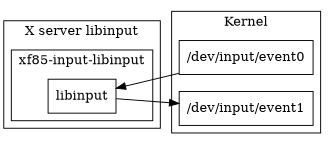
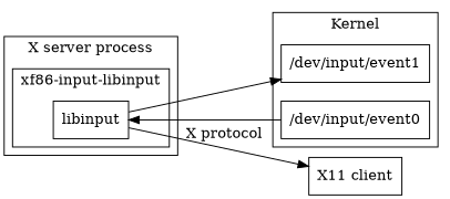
  digraph {
    compound=true
    rankdir=LR
    node [shape=box]
    libinput
    n2 [label="/dev/input/event0"]
    n3 [label="/dev/input/event1"]
+   n4 [label="X11 client"]
    subgraph cluster_1 {
-     label="X server libinput"
+     label="X server process"
      subgraph cluster_2 {
-       label="xf85-input-libinput"
+       label="xf86-input-libinput"
        libinput
      }
    }
    subgraph cluster_3 {
      label=Kernel
      n2
      n3
    }
    libinput -> n3
+   libinput -> n4 [label="X protocol"]
    n2 -> libinput
  }
